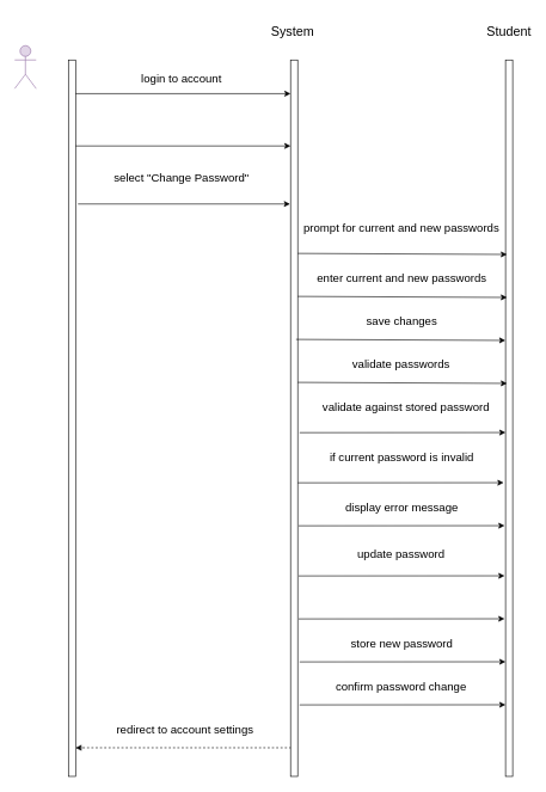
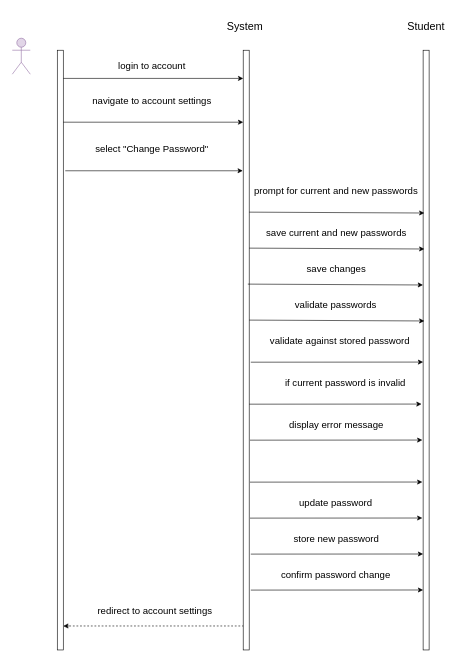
  <mxCell id="0" />
  <mxCell id="1" parent="0" />
  <mxCell id="2" value="" style="rounded=0;whiteSpace=wrap;html=1;" parent="1" vertex="1"><mxGeometry x="95" y="83" width="10" height="1000" as="geometry" /></mxCell>
  <mxCell id="3" value="" style="shape=umlActor;verticalLabelPosition=bottom;verticalAlign=top;html=1;outlineConnect=0;fontSize=10;fillColor=#e1d5e7;strokeColor=#9673a6;" parent="1" vertex="1"><mxGeometry x="20" y="63" width="30" height="60" as="geometry" /></mxCell>
  <mxCell id="4" value="" style="rounded=0;whiteSpace=wrap;html=1;" parent="1" vertex="1"><mxGeometry x="405" y="83" width="10" height="1000" as="geometry" /></mxCell>
  <mxCell id="5" value="" style="rounded=0;whiteSpace=wrap;html=1;" parent="1" vertex="1"><mxGeometry x="705" y="83" width="10" height="1000" as="geometry" /></mxCell>
  <mxCell id="6" value="&lt;font style=&quot;font-size: 18px;&quot;&gt;System&amp;nbsp;&lt;/font&gt;" style="text;html=1;strokeColor=none;fillColor=none;align=center;verticalAlign=middle;whiteSpace=wrap;rounded=0;fontSize=10;" parent="1" vertex="1"><mxGeometry x="367.5" y="20.5" width="85" height="45" as="geometry" /></mxCell>
  <mxCell id="7" value="Student" style="text;html=1;strokeColor=none;fillColor=none;align=center;verticalAlign=middle;whiteSpace=wrap;rounded=0;fontSize=18;" parent="1" vertex="1"><mxGeometry x="680" y="28" width="60" height="30" as="geometry" /></mxCell>
  <mxCell id="8" value="" style="endArrow=classic;html=1;fontSize=18;exitX=1;exitY=0.047;exitDx=0;exitDy=0;exitPerimeter=0;entryX=0;entryY=0.047;entryDx=0;entryDy=0;entryPerimeter=0;" parent="1" source="2" target="4" edge="1"><mxGeometry width="50" height="50" relative="1" as="geometry"><mxPoint x="135" y="193" as="sourcePoint" /><mxPoint x="385" y="193" as="targetPoint" /></mxGeometry></mxCell>
  <mxCell id="9" value="&lt;font style=&quot;font-size: 16px;&quot;&gt;login to account&lt;/font&gt;" style="text;html=1;strokeColor=none;fillColor=none;align=center;verticalAlign=middle;whiteSpace=wrap;rounded=0;fontSize=18;" parent="1" vertex="1"><mxGeometry x="157.5" y="93" width="190" height="30" as="geometry" /></mxCell>
  <mxCell id="10" value="" style="endArrow=classic;html=1;fontSize=18;" parent="1" edge="1"><mxGeometry width="50" height="50" relative="1" as="geometry"><mxPoint x="105" y="203" as="sourcePoint" /><mxPoint x="405" y="203" as="targetPoint" /></mxGeometry></mxCell>
+ <mxCell id="11" value="&lt;font style=&quot;font-size: 16px;&quot;&gt;navigate to account settings&lt;/font&gt;" style="text;html=1;strokeColor=none;fillColor=none;align=center;verticalAlign=middle;whiteSpace=wrap;rounded=0;fontSize=18;" parent="1" vertex="1"><mxGeometry x="147.5" y="153" width="210" height="30" as="geometry" /></mxCell>
  <mxCell id="12" value="" style="endArrow=classic;html=1;fontSize=18;entryX=-0.067;entryY=0.201;entryDx=0;entryDy=0;entryPerimeter=0;exitX=1.333;exitY=0.201;exitDx=0;exitDy=0;exitPerimeter=0;" parent="1" source="2" target="4" edge="1"><mxGeometry width="50" height="50" relative="1" as="geometry"><mxPoint x="109" y="406" as="sourcePoint" /><mxPoint x="405" y="405.8" as="targetPoint" /></mxGeometry></mxCell>
  <mxCell id="13" value="&lt;font style=&quot;font-size: 16px;&quot;&gt;select &quot;Change Password&quot;&lt;/font&gt;" style="text;html=1;strokeColor=none;fillColor=none;align=center;verticalAlign=middle;whiteSpace=wrap;rounded=0;fontSize=18;" parent="1" vertex="1"><mxGeometry x="147.5" y="233" width="210" height="30" as="geometry" /></mxCell>
  <mxCell id="14" value="prompt for current and new passwords" style="text;html=1;strokeColor=none;fillColor=none;align=center;verticalAlign=middle;whiteSpace=wrap;rounded=0;fontSize=16;" parent="1" vertex="1"><mxGeometry x="405" y="303" width="310" height="30" as="geometry" /></mxCell>
  <mxCell id="15" value="" style="endArrow=classic;html=1;fontSize=18;exitX=1.267;exitY=0.353;exitDx=0;exitDy=0;exitPerimeter=0;entryX=0.2;entryY=0.454;entryDx=0;entryDy=0;entryPerimeter=0;" parent="1" edge="1"><mxGeometry width="50" height="50" relative="1" as="geometry"><mxPoint x="415" y="413" as="sourcePoint" /><mxPoint x="707" y="414.42" as="targetPoint" /></mxGeometry></mxCell>
- <mxCell id="16" value="enter current and new passwords" style="text;html=1;align=center;verticalAlign=middle;whiteSpace=wrap;rounded=0;fontSize=16;" parent="1" vertex="1"><mxGeometry x="438.75" y="373" width="242.5" height="30" as="geometry" /></mxCell>
+ <mxCell id="16" value="save current and new passwords" style="text;html=1;align=center;verticalAlign=middle;whiteSpace=wrap;rounded=0;fontSize=16;" parent="1" vertex="1"><mxGeometry x="438.75" y="373" width="242.5" height="30" as="geometry" /></mxCell>
  <mxCell id="17" value="save changes" style="text;html=1;strokeColor=none;fillColor=none;align=center;verticalAlign=middle;whiteSpace=wrap;rounded=0;fontSize=16;" parent="1" vertex="1"><mxGeometry x="438.75" y="433" width="242.5" height="30" as="geometry" /></mxCell>
  <mxCell id="18" value="" style="endArrow=classic;html=1;fontSize=18;exitX=1.267;exitY=0.353;exitDx=0;exitDy=0;exitPerimeter=0;entryX=0.2;entryY=0.454;entryDx=0;entryDy=0;entryPerimeter=0;" parent="1" edge="1"><mxGeometry width="50" height="50" relative="1" as="geometry"><mxPoint x="415" y="533" as="sourcePoint" /><mxPoint x="707" y="534.42" as="targetPoint" /></mxGeometry></mxCell>
  <mxCell id="19" value="validate passwords" style="text;html=1;strokeColor=none;fillColor=none;align=center;verticalAlign=middle;whiteSpace=wrap;rounded=0;fontSize=16;" parent="1" vertex="1"><mxGeometry x="437.5" y="493" width="242.5" height="30" as="geometry" /></mxCell>
  <mxCell id="20" value="validate against stored password" style="text;html=1;strokeColor=none;fillColor=none;align=center;verticalAlign=middle;whiteSpace=wrap;rounded=0;fontSize=16;" parent="1" vertex="1"><mxGeometry x="445" y="553" width="242.5" height="30" as="geometry" /></mxCell>
  <mxCell id="21" value="" style="endArrow=classic;html=1;fontSize=18;entryX=0.2;entryY=0.454;entryDx=0;entryDy=0;entryPerimeter=0;exitX=1.267;exitY=0.445;exitDx=0;exitDy=0;exitPerimeter=0;" parent="1" edge="1"><mxGeometry width="50" height="50" relative="1" as="geometry"><mxPoint x="417.67" y="603.18" as="sourcePoint" /><mxPoint x="705" y="603" as="targetPoint" /></mxGeometry></mxCell>
- <mxCell id="22" value="if current password is invalid" style="text;html=1;strokeColor=none;fillColor=none;align=center;verticalAlign=middle;whiteSpace=wrap;rounded=0;fontSize=16;" parent="1" vertex="1"><mxGeometry x="438.75" y="623" width="242.5" height="30" as="geometry" /></mxCell>
+ <mxCell id="22" value="if current password is invalid" style="text;html=1;strokeColor=none;fillColor=none;align=center;verticalAlign=middle;whiteSpace=wrap;rounded=0;fontSize=16;" parent="1" vertex="1"><mxGeometry x="453.75" y="623" width="242.5" height="30" as="geometry" /></mxCell>
  <mxCell id="23" value="" style="endArrow=classic;html=1;fontSize=18;entryX=0.2;entryY=0.454;entryDx=0;entryDy=0;entryPerimeter=0;exitX=1.267;exitY=0.445;exitDx=0;exitDy=0;exitPerimeter=0;" parent="1" edge="1"><mxGeometry width="50" height="50" relative="1" as="geometry"><mxPoint x="415" y="673.18" as="sourcePoint" /><mxPoint x="702.33" y="673" as="targetPoint" /></mxGeometry></mxCell>
  <mxCell id="24" value="display error message" style="text;html=1;strokeColor=none;fillColor=none;align=center;verticalAlign=middle;whiteSpace=wrap;rounded=0;fontSize=16;" parent="1" vertex="1"><mxGeometry x="438.75" y="693" width="242.5" height="30" as="geometry" /></mxCell>
  <mxCell id="25" value="" style="endArrow=classic;html=1;fontSize=18;entryX=0.2;entryY=0.454;entryDx=0;entryDy=0;entryPerimeter=0;exitX=1.267;exitY=0.445;exitDx=0;exitDy=0;exitPerimeter=0;" parent="1" edge="1"><mxGeometry width="50" height="50" relative="1" as="geometry"><mxPoint x="416.34" y="733.18" as="sourcePoint" /><mxPoint x="703.67" y="733" as="targetPoint" /></mxGeometry></mxCell>
  <mxCell id="26" value="" style="endArrow=classic;html=1;fontSize=18;entryX=0.2;entryY=0.454;entryDx=0;entryDy=0;entryPerimeter=0;exitX=1.267;exitY=0.445;exitDx=0;exitDy=0;exitPerimeter=0;" parent="1" edge="1"><mxGeometry width="50" height="50" relative="1" as="geometry"><mxPoint x="416.34" y="803.18" as="sourcePoint" /><mxPoint x="703.67" y="803" as="targetPoint" /></mxGeometry></mxCell>
- <mxCell id="27" value="update password" style="text;html=1;strokeColor=none;fillColor=none;align=center;verticalAlign=middle;whiteSpace=wrap;rounded=0;fontSize=16;" parent="1" vertex="1"><mxGeometry x="437.5" y="758" width="242.5" height="30" as="geometry" /></mxCell>
+ <mxCell id="27" value="update password" style="text;html=1;strokeColor=none;fillColor=none;align=center;verticalAlign=middle;whiteSpace=wrap;rounded=0;fontSize=16;" parent="1" vertex="1"><mxGeometry x="437.5" y="823" width="242.5" height="30" as="geometry" /></mxCell>
  <mxCell id="28" value="" style="endArrow=classic;html=1;fontSize=18;entryX=0.2;entryY=0.454;entryDx=0;entryDy=0;entryPerimeter=0;exitX=1.267;exitY=0.445;exitDx=0;exitDy=0;exitPerimeter=0;" parent="1" edge="1"><mxGeometry width="50" height="50" relative="1" as="geometry"><mxPoint x="416.33" y="863.18" as="sourcePoint" /><mxPoint x="703.66" y="863" as="targetPoint" /></mxGeometry></mxCell>
  <mxCell id="29" value="" style="endArrow=classic;html=1;fontSize=18;exitX=1.267;exitY=0.353;exitDx=0;exitDy=0;exitPerimeter=0;entryX=0.2;entryY=0.454;entryDx=0;entryDy=0;entryPerimeter=0;" parent="1" edge="1"><mxGeometry width="50" height="50" relative="1" as="geometry"><mxPoint x="415" y="353" as="sourcePoint" /><mxPoint x="707" y="354.42" as="targetPoint" /></mxGeometry></mxCell>
  <mxCell id="30" value="" style="endArrow=classic;html=1;fontSize=18;exitX=1.267;exitY=0.353;exitDx=0;exitDy=0;exitPerimeter=0;entryX=0.2;entryY=0.454;entryDx=0;entryDy=0;entryPerimeter=0;" parent="1" edge="1"><mxGeometry width="50" height="50" relative="1" as="geometry"><mxPoint x="412.75" y="473" as="sourcePoint" /><mxPoint x="704.75" y="474.42" as="targetPoint" /></mxGeometry></mxCell>
  <mxCell id="31" value="store new password" style="text;html=1;strokeColor=none;fillColor=none;align=center;verticalAlign=middle;whiteSpace=wrap;rounded=0;fontSize=16;" parent="1" vertex="1"><mxGeometry x="438.75" y="883" width="242.5" height="30" as="geometry" /></mxCell>
  <mxCell id="32" value="" style="endArrow=classic;html=1;fontSize=18;entryX=0.2;entryY=0.454;entryDx=0;entryDy=0;entryPerimeter=0;exitX=1.267;exitY=0.445;exitDx=0;exitDy=0;exitPerimeter=0;" parent="1" edge="1"><mxGeometry width="50" height="50" relative="1" as="geometry"><mxPoint x="417.67" y="923.18" as="sourcePoint" /><mxPoint x="705" y="923" as="targetPoint" /></mxGeometry></mxCell>
  <mxCell id="33" value="confirm password change" style="text;html=1;strokeColor=none;fillColor=none;align=center;verticalAlign=middle;whiteSpace=wrap;rounded=0;fontSize=16;" parent="1" vertex="1"><mxGeometry x="437.5" y="943" width="242.5" height="30" as="geometry" /></mxCell>
  <mxCell id="34" value="" style="endArrow=classic;html=1;fontSize=18;entryX=0.2;entryY=0.454;entryDx=0;entryDy=0;entryPerimeter=0;exitX=1.267;exitY=0.445;exitDx=0;exitDy=0;exitPerimeter=0;" parent="1" edge="1"><mxGeometry width="50" height="50" relative="1" as="geometry"><mxPoint x="417.67" y="983.18" as="sourcePoint" /><mxPoint x="705" y="983" as="targetPoint" /></mxGeometry></mxCell>
  <mxCell id="35" value="" style="endArrow=classic;html=1;fontSize=18;entryX=0.2;entryY=0.454;entryDx=0;entryDy=0;entryPerimeter=0;" parent="1" edge="1"><mxGeometry width="50" height="50" relative="1" as="geometry"><mxPoint x="115" y="1043" as="sourcePoint" /><mxPoint x="105" y="1043.18" as="targetPoint" /></mxGeometry></mxCell>
  <mxCell id="36" value="" style="endArrow=none;dashed=1;html=1;fontSize=16;entryX=0;entryY=0.96;entryDx=0;entryDy=0;entryPerimeter=0;" parent="1" target="4" edge="1"><mxGeometry width="50" height="50" relative="1" as="geometry"><mxPoint x="115" y="1043" as="sourcePoint" /><mxPoint x="295" y="943" as="targetPoint" /></mxGeometry></mxCell>
  <mxCell id="37" value="redirect to account settings" style="text;html=1;strokeColor=none;fillColor=none;align=center;verticalAlign=middle;whiteSpace=wrap;rounded=0;fontSize=16;" parent="1" vertex="1"><mxGeometry x="147.5" y="1003" width="220" height="30" as="geometry" /></mxCell>
